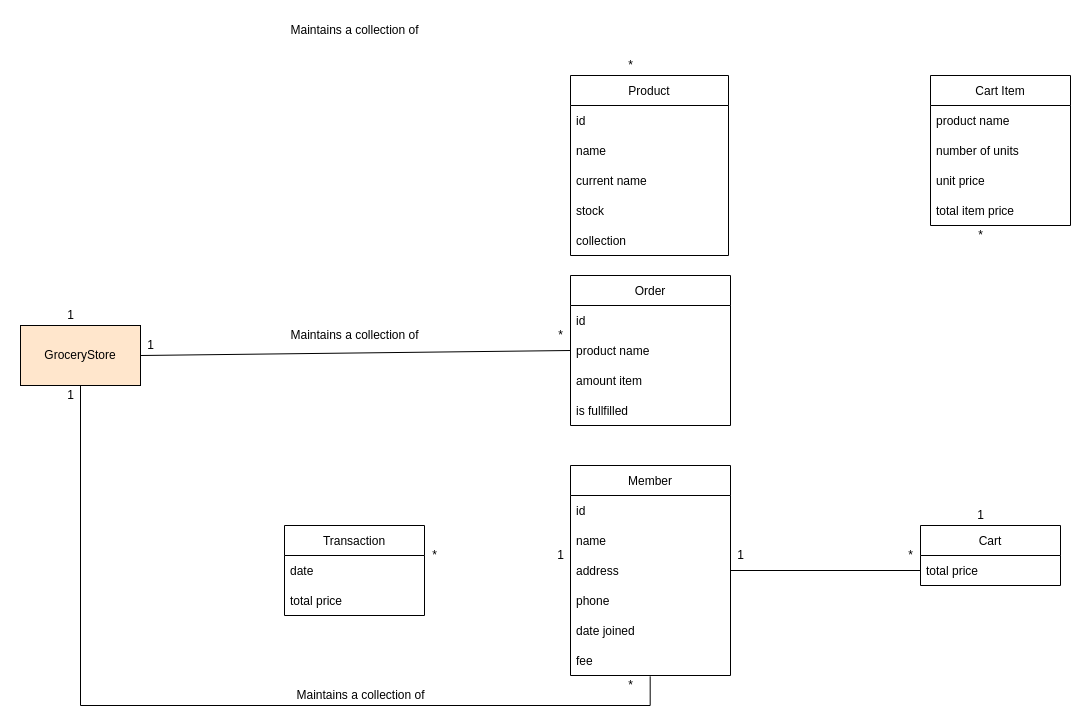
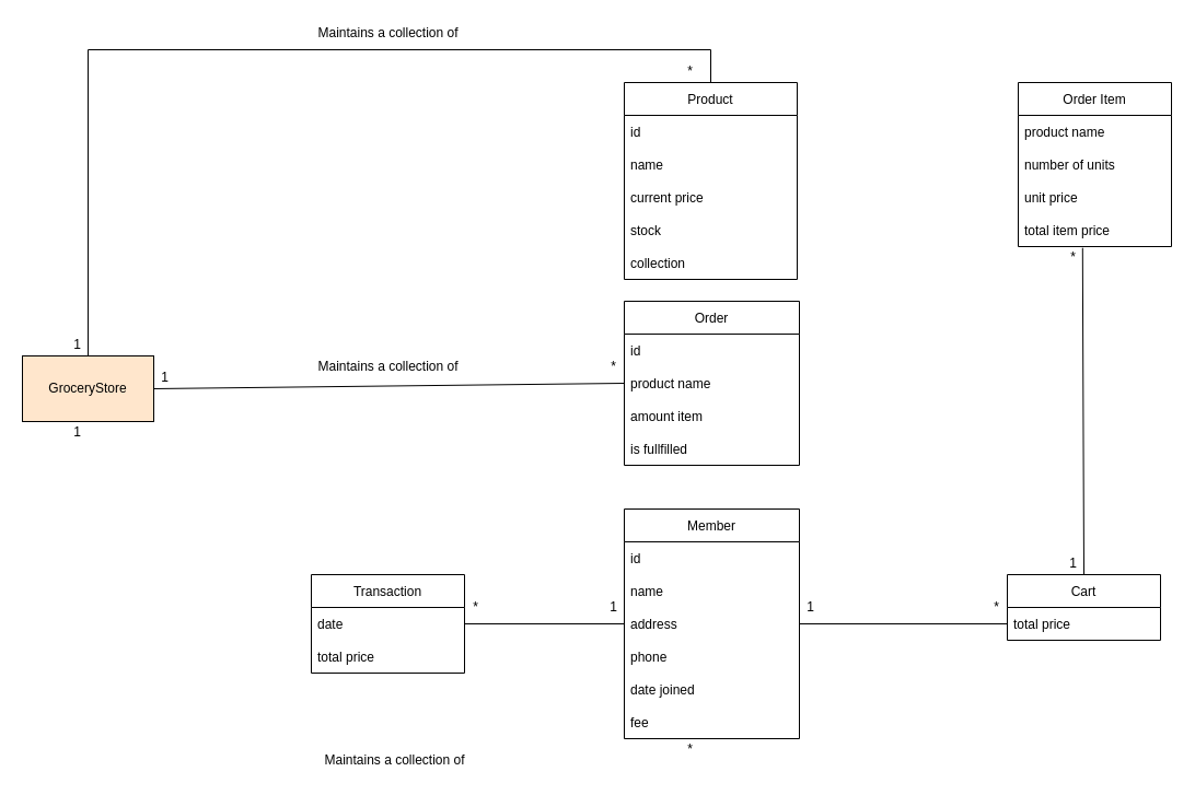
  <mxCell id="0" />
  <mxCell id="1" parent="0" />
- <mxCell id="2" value="" style="endArrow=none;html=1;rounded=0;edgeStyle=orthogonalEdgeStyle;entryX=0.498;entryY=1.027;entryDx=0;entryDy=0;entryPerimeter=0;" parent="1" source="16" target="9" edge="1"><mxGeometry width="50" height="50" relative="1" as="geometry"><mxPoint x="80" y="375" as="sourcePoint" /><mxPoint x="670" y="625" as="targetPoint" /><Array as="points"><mxPoint x="80" y="705" /><mxPoint x="650" y="705" /></Array></mxGeometry></mxCell>
  <mxCell id="3" value="Member" style="swimlane;fontStyle=0;childLayout=stackLayout;horizontal=1;startSize=30;horizontalStack=0;resizeParent=1;resizeParentMax=0;resizeLast=0;collapsible=1;marginBottom=0;" parent="1" vertex="1"><mxGeometry x="570" y="465" width="160" height="210" as="geometry" /></mxCell>
  <mxCell id="4" value="id" style="text;strokeColor=none;fillColor=none;align=left;verticalAlign=middle;spacingLeft=4;spacingRight=4;overflow=hidden;points=[[0,0.5],[1,0.5]];portConstraint=eastwest;rotatable=0;" parent="3" vertex="1"><mxGeometry y="30" width="160" height="30" as="geometry" /></mxCell>
  <mxCell id="5" value="name" style="text;strokeColor=none;fillColor=none;align=left;verticalAlign=middle;spacingLeft=4;spacingRight=4;overflow=hidden;points=[[0,0.5],[1,0.5]];portConstraint=eastwest;rotatable=0;" parent="3" vertex="1"><mxGeometry y="60" width="160" height="30" as="geometry" /></mxCell>
  <mxCell id="6" value="address" style="text;strokeColor=none;fillColor=none;align=left;verticalAlign=middle;spacingLeft=4;spacingRight=4;overflow=hidden;points=[[0,0.5],[1,0.5]];portConstraint=eastwest;rotatable=0;" parent="3" vertex="1"><mxGeometry y="90" width="160" height="30" as="geometry" /></mxCell>
  <mxCell id="7" value="phone" style="text;strokeColor=none;fillColor=none;align=left;verticalAlign=middle;spacingLeft=4;spacingRight=4;overflow=hidden;points=[[0,0.5],[1,0.5]];portConstraint=eastwest;rotatable=0;" parent="3" vertex="1"><mxGeometry y="120" width="160" height="30" as="geometry" /></mxCell>
  <mxCell id="8" value="date joined" style="text;strokeColor=none;fillColor=none;align=left;verticalAlign=middle;spacingLeft=4;spacingRight=4;overflow=hidden;points=[[0,0.5],[1,0.5]];portConstraint=eastwest;rotatable=0;" parent="3" vertex="1"><mxGeometry y="150" width="160" height="30" as="geometry" /></mxCell>
  <mxCell id="9" value="fee" style="text;strokeColor=none;fillColor=none;align=left;verticalAlign=middle;spacingLeft=4;spacingRight=4;overflow=hidden;points=[[0,0.5],[1,0.5]];portConstraint=eastwest;rotatable=0;" parent="3" vertex="1"><mxGeometry y="180" width="160" height="30" as="geometry" /></mxCell>
  <mxCell id="10" value="Product" style="swimlane;fontStyle=0;childLayout=stackLayout;horizontal=1;startSize=30;horizontalStack=0;resizeParent=1;resizeParentMax=0;resizeLast=0;collapsible=1;marginBottom=0;" parent="1" vertex="1"><mxGeometry x="570" y="75" width="158" height="180" as="geometry"><mxRectangle x="510" y="380" width="70" height="30" as="alternateBounds" /></mxGeometry></mxCell>
  <mxCell id="11" value="id" style="text;strokeColor=none;fillColor=none;align=left;verticalAlign=middle;spacingLeft=4;spacingRight=4;overflow=hidden;points=[[0,0.5],[1,0.5]];portConstraint=eastwest;rotatable=0;" parent="10" vertex="1"><mxGeometry y="30" width="158" height="30" as="geometry" /></mxCell>
  <mxCell id="12" value="name" style="text;strokeColor=none;fillColor=none;align=left;verticalAlign=middle;spacingLeft=4;spacingRight=4;overflow=hidden;points=[[0,0.5],[1,0.5]];portConstraint=eastwest;rotatable=0;" parent="10" vertex="1"><mxGeometry y="60" width="158" height="30" as="geometry" /></mxCell>
- <mxCell id="13" value="current name" style="text;strokeColor=none;fillColor=none;align=left;verticalAlign=middle;spacingLeft=4;spacingRight=4;overflow=hidden;points=[[0,0.5],[1,0.5]];portConstraint=eastwest;rotatable=0;" parent="10" vertex="1"><mxGeometry y="90" width="158" height="30" as="geometry" /></mxCell>
+ <mxCell id="13" value="current price" style="text;strokeColor=none;fillColor=none;align=left;verticalAlign=middle;spacingLeft=4;spacingRight=4;overflow=hidden;points=[[0,0.5],[1,0.5]];portConstraint=eastwest;rotatable=0;" parent="10" vertex="1"><mxGeometry y="90" width="158" height="30" as="geometry" /></mxCell>
  <mxCell id="14" value="stock" style="text;strokeColor=none;fillColor=none;align=left;verticalAlign=middle;spacingLeft=4;spacingRight=4;overflow=hidden;points=[[0,0.5],[1,0.5]];portConstraint=eastwest;rotatable=0;" parent="10" vertex="1"><mxGeometry y="120" width="158" height="30" as="geometry" /></mxCell>
  <mxCell id="15" value="collection" style="text;strokeColor=none;fillColor=none;align=left;verticalAlign=middle;spacingLeft=4;spacingRight=4;overflow=hidden;points=[[0,0.5],[1,0.5]];portConstraint=eastwest;rotatable=0;" parent="10" vertex="1"><mxGeometry y="150" width="158" height="30" as="geometry" /></mxCell>
  <mxCell id="16" value="GroceryStore" style="rounded=0;whiteSpace=wrap;html=1;fillColor=#ffe6cc;" parent="1" vertex="1"><mxGeometry x="20" y="325" width="120" height="60" as="geometry" /></mxCell>
+ <mxCell id="17" value="" style="endArrow=none;html=1;rounded=0;edgeStyle=orthogonalEdgeStyle;exitX=0.5;exitY=0;exitDx=0;exitDy=0;entryX=0.5;entryY=0;entryDx=0;entryDy=0;" parent="1" source="16" target="10" edge="1"><mxGeometry width="50" height="50" relative="1" as="geometry"><mxPoint x="80" y="315" as="sourcePoint" /><mxPoint x="430" y="165" as="targetPoint" /><Array as="points"><mxPoint x="80" y="45" /><mxPoint x="649" y="45" /></Array></mxGeometry></mxCell>
  <mxCell id="18" value="Cart" style="swimlane;fontStyle=0;childLayout=stackLayout;horizontal=1;startSize=30;horizontalStack=0;resizeParent=1;resizeParentMax=0;resizeLast=0;collapsible=1;marginBottom=0;" parent="1" vertex="1"><mxGeometry x="920" y="525" width="140" height="60" as="geometry" /></mxCell>
  <mxCell id="19" value="total price" style="text;strokeColor=none;fillColor=none;align=left;verticalAlign=middle;spacingLeft=4;spacingRight=4;overflow=hidden;points=[[0,0.5],[1,0.5]];portConstraint=eastwest;rotatable=0;" parent="18" vertex="1"><mxGeometry y="30" width="140" height="30" as="geometry" /></mxCell>
  <mxCell id="20" value="Maintains a collection of" style="text;html=1;align=center;verticalAlign=middle;resizable=0;points=[];autosize=1;strokeColor=none;fillColor=none;" parent="1" vertex="1"><mxGeometry x="290" y="685" width="140" height="20" as="geometry" /></mxCell>
  <mxCell id="21" value="Maintains a collection of" style="text;html=1;align=center;verticalAlign=middle;resizable=0;points=[];autosize=1;strokeColor=none;fillColor=none;" parent="1" vertex="1"><mxGeometry x="284" y="20" width="140" height="20" as="geometry" /></mxCell>
  <mxCell id="22" value="1" style="text;html=1;align=center;verticalAlign=middle;resizable=0;points=[];autosize=1;strokeColor=none;fillColor=none;" parent="1" vertex="1"><mxGeometry x="60" y="305" width="20" height="20" as="geometry" /></mxCell>
  <mxCell id="23" value="1" style="text;html=1;align=center;verticalAlign=middle;resizable=0;points=[];autosize=1;strokeColor=none;fillColor=none;" parent="1" vertex="1"><mxGeometry x="60" y="385" width="20" height="20" as="geometry" /></mxCell>
  <mxCell id="24" value="*" style="text;html=1;align=center;verticalAlign=middle;resizable=0;points=[];autosize=1;strokeColor=none;fillColor=none;" parent="1" vertex="1"><mxGeometry x="424" y="545" width="20" height="20" as="geometry" /></mxCell>
  <mxCell id="25" value="*" style="text;html=1;align=center;verticalAlign=middle;resizable=0;points=[];autosize=1;strokeColor=none;fillColor=none;" parent="1" vertex="1"><mxGeometry x="550" y="325" width="20" height="20" as="geometry" /></mxCell>
  <mxCell id="26" value="1" style="text;html=1;align=center;verticalAlign=middle;resizable=0;points=[];autosize=1;strokeColor=none;fillColor=none;" parent="1" vertex="1"><mxGeometry x="140" y="335" width="20" height="20" as="geometry" /></mxCell>
  <mxCell id="27" value="*" style="text;html=1;align=center;verticalAlign=middle;resizable=0;points=[];autosize=1;strokeColor=none;fillColor=none;" parent="1" vertex="1"><mxGeometry x="620" y="55" width="20" height="20" as="geometry" /></mxCell>
  <mxCell id="28" value="Transaction" style="swimlane;fontStyle=0;childLayout=stackLayout;horizontal=1;startSize=30;horizontalStack=0;resizeParent=1;resizeParentMax=0;resizeLast=0;collapsible=1;marginBottom=0;" parent="1" vertex="1"><mxGeometry x="284" y="525" width="140" height="90" as="geometry" /></mxCell>
  <mxCell id="29" value="date" style="text;strokeColor=none;fillColor=none;align=left;verticalAlign=middle;spacingLeft=4;spacingRight=4;overflow=hidden;points=[[0,0.5],[1,0.5]];portConstraint=eastwest;rotatable=0;" parent="28" vertex="1"><mxGeometry y="30" width="140" height="30" as="geometry" /></mxCell>
  <mxCell id="30" value="total price" style="text;strokeColor=none;fillColor=none;align=left;verticalAlign=middle;spacingLeft=4;spacingRight=4;overflow=hidden;points=[[0,0.5],[1,0.5]];portConstraint=eastwest;rotatable=0;" parent="28" vertex="1"><mxGeometry y="60" width="140" height="30" as="geometry" /></mxCell>
+ <mxCell id="31" value="" style="endArrow=none;html=1;rounded=0;elbow=vertical;entryX=0;entryY=0.5;entryDx=0;entryDy=0;exitX=1;exitY=0.5;exitDx=0;exitDy=0;" parent="1" source="29" target="6" edge="1"><mxGeometry width="50" height="50" relative="1" as="geometry"><mxPoint x="450" y="505" as="sourcePoint" /><mxPoint x="500" y="455" as="targetPoint" /></mxGeometry></mxCell>
  <mxCell id="32" value="*" style="text;html=1;align=center;verticalAlign=middle;resizable=0;points=[];autosize=1;strokeColor=none;fillColor=none;" parent="1" vertex="1"><mxGeometry x="620" y="675" width="20" height="20" as="geometry" /></mxCell>
  <mxCell id="33" value="1" style="text;html=1;align=center;verticalAlign=middle;resizable=0;points=[];autosize=1;strokeColor=none;fillColor=none;" parent="1" vertex="1"><mxGeometry x="550" y="545" width="20" height="20" as="geometry" /></mxCell>
  <mxCell id="34" value="Order" style="swimlane;fontStyle=0;childLayout=stackLayout;horizontal=1;startSize=30;horizontalStack=0;resizeParent=1;resizeParentMax=0;resizeLast=0;collapsible=1;marginBottom=0;" parent="1" vertex="1"><mxGeometry x="570" y="275" width="160" height="150" as="geometry" /></mxCell>
  <mxCell id="35" value="id" style="text;strokeColor=none;fillColor=none;align=left;verticalAlign=middle;spacingLeft=4;spacingRight=4;overflow=hidden;points=[[0,0.5],[1,0.5]];portConstraint=eastwest;rotatable=0;" parent="34" vertex="1"><mxGeometry y="30" width="160" height="30" as="geometry" /></mxCell>
  <mxCell id="36" value="product name" style="text;strokeColor=none;fillColor=none;align=left;verticalAlign=middle;spacingLeft=4;spacingRight=4;overflow=hidden;points=[[0,0.5],[1,0.5]];portConstraint=eastwest;rotatable=0;" parent="34" vertex="1"><mxGeometry y="60" width="160" height="30" as="geometry" /></mxCell>
  <mxCell id="37" value="amount item" style="text;strokeColor=none;fillColor=none;align=left;verticalAlign=middle;spacingLeft=4;spacingRight=4;overflow=hidden;points=[[0,0.5],[1,0.5]];portConstraint=eastwest;rotatable=0;" parent="34" vertex="1"><mxGeometry y="90" width="160" height="30" as="geometry" /></mxCell>
  <mxCell id="38" value="is fullfilled" style="text;strokeColor=none;fillColor=none;align=left;verticalAlign=middle;spacingLeft=4;spacingRight=4;overflow=hidden;points=[[0,0.5],[1,0.5]];portConstraint=eastwest;rotatable=0;" parent="34" vertex="1"><mxGeometry y="120" width="160" height="30" as="geometry" /></mxCell>
  <mxCell id="39" value="" style="endArrow=none;html=1;rounded=0;elbow=vertical;entryX=0;entryY=0.5;entryDx=0;entryDy=0;exitX=1;exitY=0.5;exitDx=0;exitDy=0;" parent="1" source="3" target="19" edge="1"><mxGeometry width="50" height="50" relative="1" as="geometry"><mxPoint x="670" y="380" as="sourcePoint" /><mxPoint x="750" y="350" as="targetPoint" /></mxGeometry></mxCell>
  <mxCell id="40" value="*" style="text;html=1;align=center;verticalAlign=middle;resizable=0;points=[];autosize=1;strokeColor=none;fillColor=none;" parent="1" vertex="1"><mxGeometry x="900" y="545" width="20" height="20" as="geometry" /></mxCell>
- <mxCell id="41" value="Cart Item" style="swimlane;fontStyle=0;childLayout=stackLayout;horizontal=1;startSize=30;horizontalStack=0;resizeParent=1;resizeParentMax=0;resizeLast=0;collapsible=1;marginBottom=0;" parent="1" vertex="1"><mxGeometry x="930" y="75" width="140" height="150" as="geometry" /></mxCell>
+ <mxCell id="41" value="Order Item" style="swimlane;fontStyle=0;childLayout=stackLayout;horizontal=1;startSize=30;horizontalStack=0;resizeParent=1;resizeParentMax=0;resizeLast=0;collapsible=1;marginBottom=0;" parent="1" vertex="1"><mxGeometry x="930" y="75" width="140" height="150" as="geometry" /></mxCell>
  <mxCell id="42" value="product name" style="text;strokeColor=none;fillColor=none;align=left;verticalAlign=middle;spacingLeft=4;spacingRight=4;overflow=hidden;points=[[0,0.5],[1,0.5]];portConstraint=eastwest;rotatable=0;" parent="41" vertex="1"><mxGeometry y="30" width="140" height="30" as="geometry" /></mxCell>
  <mxCell id="43" value="number of units" style="text;strokeColor=none;fillColor=none;align=left;verticalAlign=middle;spacingLeft=4;spacingRight=4;overflow=hidden;points=[[0,0.5],[1,0.5]];portConstraint=eastwest;rotatable=0;" parent="41" vertex="1"><mxGeometry y="60" width="140" height="30" as="geometry" /></mxCell>
  <mxCell id="44" value="unit price" style="text;strokeColor=none;fillColor=none;align=left;verticalAlign=middle;spacingLeft=4;spacingRight=4;overflow=hidden;points=[[0,0.5],[1,0.5]];portConstraint=eastwest;rotatable=0;" parent="41" vertex="1"><mxGeometry y="90" width="140" height="30" as="geometry" /></mxCell>
  <mxCell id="45" value="total item price" style="text;strokeColor=none;fillColor=none;align=left;verticalAlign=middle;spacingLeft=4;spacingRight=4;overflow=hidden;points=[[0,0.5],[1,0.5]];portConstraint=eastwest;rotatable=0;" parent="41" vertex="1"><mxGeometry y="120" width="140" height="30" as="geometry" /></mxCell>
+ <mxCell id="46" value="" style="endArrow=none;html=1;rounded=0;exitX=0.5;exitY=0;exitDx=0;exitDy=0;entryX=0.42;entryY=1.04;entryDx=0;entryDy=0;entryPerimeter=0;" parent="1" source="18" target="45" edge="1"><mxGeometry width="50" height="50" relative="1" as="geometry"><mxPoint x="950" y="395" as="sourcePoint" /><mxPoint x="990" y="275" as="targetPoint" /></mxGeometry></mxCell>
  <mxCell id="47" value="1" style="text;html=1;align=center;verticalAlign=middle;resizable=0;points=[];autosize=1;strokeColor=none;fillColor=none;" parent="1" vertex="1"><mxGeometry x="730" y="545" width="20" height="20" as="geometry" /></mxCell>
  <mxCell id="48" value="1" style="text;html=1;align=center;verticalAlign=middle;resizable=0;points=[];autosize=1;strokeColor=none;fillColor=none;" parent="1" vertex="1"><mxGeometry x="970" y="505" width="20" height="20" as="geometry" /></mxCell>
  <mxCell id="49" value="*" style="text;html=1;align=center;verticalAlign=middle;resizable=0;points=[];autosize=1;strokeColor=none;fillColor=none;" parent="1" vertex="1"><mxGeometry x="970" y="225" width="20" height="20" as="geometry" /></mxCell>
  <mxCell id="50" value="" style="endArrow=none;html=1;rounded=0;elbow=vertical;entryX=1;entryY=0.5;entryDx=0;entryDy=0;exitX=0;exitY=0.5;exitDx=0;exitDy=0;" parent="1" source="36" target="16" edge="1"><mxGeometry width="50" height="50" relative="1" as="geometry"><mxPoint x="240" y="365" as="sourcePoint" /><mxPoint x="-150" y="195" as="targetPoint" /></mxGeometry></mxCell>
  <mxCell id="51" value="Maintains a collection of" style="text;html=1;align=center;verticalAlign=middle;resizable=0;points=[];autosize=1;strokeColor=none;fillColor=none;" parent="1" vertex="1"><mxGeometry x="284" y="325" width="140" height="20" as="geometry" /></mxCell>
